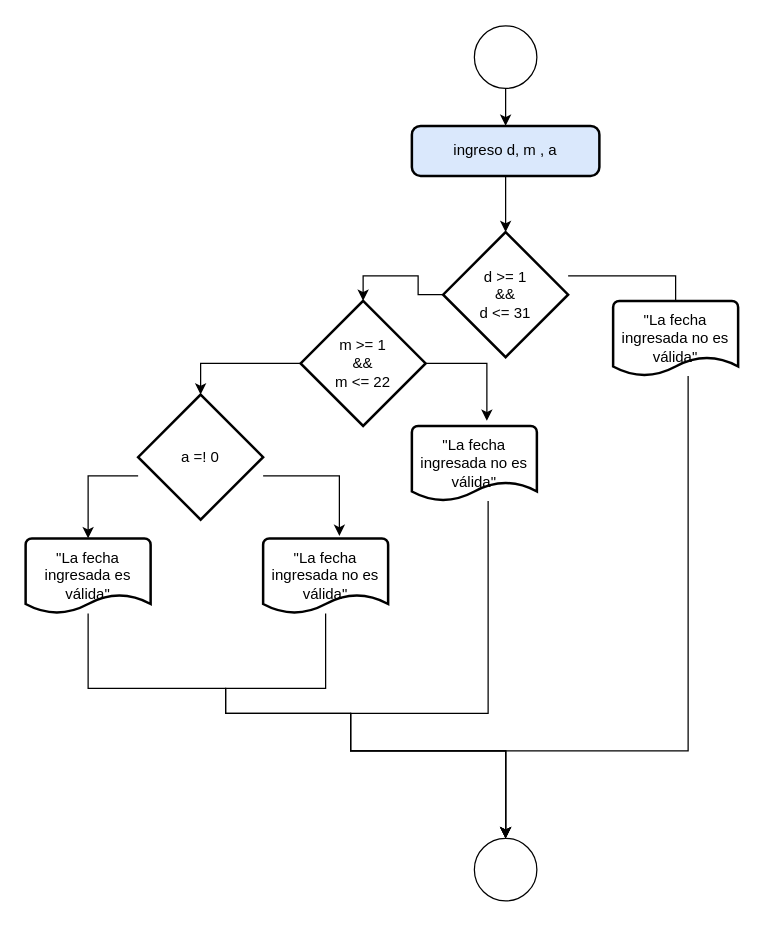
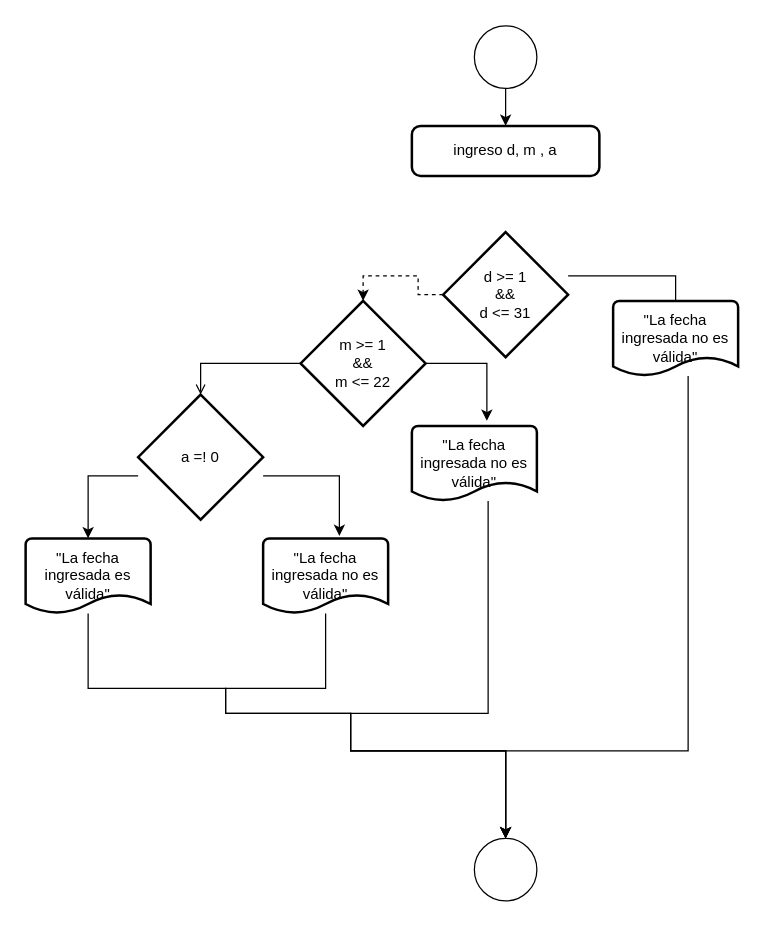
  <mxCell id="0" />
  <mxCell id="1" parent="0" />
  <mxCell id="2" style="edgeStyle=orthogonalEdgeStyle;rounded=0;orthogonalLoop=1;jettySize=auto;html=1;" edge="1" parent="1" source="3" target="6"><mxGeometry relative="1" as="geometry" /></mxCell>
  <mxCell id="3" value="" style="ellipse;whiteSpace=wrap;html=1;aspect=fixed;" vertex="1" parent="1"><mxGeometry x="379" y="20" width="50" height="50" as="geometry" /></mxCell>
  <mxCell id="4" value="" style="ellipse;whiteSpace=wrap;html=1;aspect=fixed;" vertex="1" parent="1"><mxGeometry x="379" y="670" width="50" height="50" as="geometry" /></mxCell>
- <mxCell id="5" style="edgeStyle=orthogonalEdgeStyle;rounded=0;orthogonalLoop=1;jettySize=auto;html=1;" edge="1" parent="1" source="6" target="9"><mxGeometry relative="1" as="geometry" /></mxCell>
- <mxCell id="6" value="ingreso d, m , a" style="rounded=1;whiteSpace=wrap;html=1;absoluteArcSize=1;arcSize=14;strokeWidth=2;fillColor=#dae8fc;" vertex="1" parent="1"><mxGeometry x="329" y="100" width="150" height="40" as="geometry" /></mxCell>
- <mxCell id="7" style="edgeStyle=orthogonalEdgeStyle;rounded=0;orthogonalLoop=1;jettySize=auto;html=1;entryX=0.5;entryY=0;entryDx=0;entryDy=0;entryPerimeter=0;" edge="1" parent="1" source="9" target="12"><mxGeometry relative="1" as="geometry" /></mxCell>
+ <mxCell id="6" value="ingreso d, m , a" style="rounded=1;whiteSpace=wrap;html=1;absoluteArcSize=1;arcSize=14;strokeWidth=2;" vertex="1" parent="1"><mxGeometry x="329" y="100" width="150" height="40" as="geometry" /></mxCell>
+ <mxCell id="7" style="edgeStyle=orthogonalEdgeStyle;rounded=0;orthogonalLoop=1;jettySize=auto;html=1;entryX=0.5;entryY=0;entryDx=0;entryDy=0;entryPerimeter=0;dashed=1;" edge="1" parent="1" source="9" target="12"><mxGeometry relative="1" as="geometry" /></mxCell>
  <mxCell id="8" style="edgeStyle=orthogonalEdgeStyle;rounded=0;orthogonalLoop=1;jettySize=auto;html=1;entryX=0.61;entryY=0;entryDx=0;entryDy=0;entryPerimeter=0;" edge="1" parent="1" source="9" target="23"><mxGeometry relative="1" as="geometry"><Array as="points"><mxPoint x="540" y="220" /><mxPoint x="540" y="280" /></Array></mxGeometry></mxCell>
  <mxCell id="9" value="d &amp;gt;= 1&lt;br&gt;&amp;amp;&amp;amp;&lt;br&gt;d &amp;lt;= 31" style="strokeWidth=2;html=1;shape=mxgraph.flowchart.decision;whiteSpace=wrap;" vertex="1" parent="1"><mxGeometry x="354" y="185" width="100" height="100" as="geometry" /></mxCell>
- <mxCell id="10" style="edgeStyle=orthogonalEdgeStyle;rounded=0;orthogonalLoop=1;jettySize=auto;html=1;entryX=0.5;entryY=0;entryDx=0;entryDy=0;entryPerimeter=0;" edge="1" parent="1" source="12" target="15"><mxGeometry relative="1" as="geometry" /></mxCell>
+ <mxCell id="10" style="edgeStyle=orthogonalEdgeStyle;rounded=0;orthogonalLoop=1;jettySize=auto;html=1;entryX=0.5;entryY=0;entryDx=0;entryDy=0;entryPerimeter=0;endArrow=open;" edge="1" parent="1" source="12" target="15"><mxGeometry relative="1" as="geometry" /></mxCell>
  <mxCell id="11" style="edgeStyle=orthogonalEdgeStyle;rounded=0;orthogonalLoop=1;jettySize=auto;html=1;entryX=0.6;entryY=-0.067;entryDx=0;entryDy=0;entryPerimeter=0;" edge="1" parent="1" source="12" target="21"><mxGeometry relative="1" as="geometry"><Array as="points"><mxPoint x="389" y="290" /></Array></mxGeometry></mxCell>
  <mxCell id="12" value="m &amp;gt;= 1&lt;br&gt;&amp;amp;&amp;amp;&lt;br&gt;m &amp;lt;= 22" style="strokeWidth=2;html=1;shape=mxgraph.flowchart.decision;whiteSpace=wrap;" vertex="1" parent="1"><mxGeometry x="240" y="240" width="100" height="100" as="geometry" /></mxCell>
  <mxCell id="13" style="edgeStyle=orthogonalEdgeStyle;rounded=0;orthogonalLoop=1;jettySize=auto;html=1;entryX=0.61;entryY=-0.033;entryDx=0;entryDy=0;entryPerimeter=0;" edge="1" parent="1" source="15" target="19"><mxGeometry relative="1" as="geometry"><Array as="points"><mxPoint x="271" y="380" /></Array></mxGeometry></mxCell>
  <mxCell id="14" style="edgeStyle=orthogonalEdgeStyle;rounded=0;orthogonalLoop=1;jettySize=auto;html=1;entryX=0.5;entryY=0;entryDx=0;entryDy=0;entryPerimeter=0;" edge="1" parent="1" source="15" target="17"><mxGeometry relative="1" as="geometry"><Array as="points"><mxPoint x="70" y="380" /></Array></mxGeometry></mxCell>
  <mxCell id="15" value="a =! 0" style="strokeWidth=2;html=1;shape=mxgraph.flowchart.decision;whiteSpace=wrap;" vertex="1" parent="1"><mxGeometry x="110" y="315" width="100" height="100" as="geometry" /></mxCell>
  <mxCell id="16" style="edgeStyle=orthogonalEdgeStyle;rounded=0;orthogonalLoop=1;jettySize=auto;html=1;entryX=0.5;entryY=0;entryDx=0;entryDy=0;" edge="1" parent="1" source="17" target="4"><mxGeometry relative="1" as="geometry"><Array as="points"><mxPoint x="70" y="550" /><mxPoint x="180" y="550" /><mxPoint x="180" y="570" /><mxPoint x="280" y="570" /><mxPoint x="280" y="600" /><mxPoint x="404" y="600" /></Array></mxGeometry></mxCell>
  <mxCell id="17" value="&quot;La fecha ingresada es válida&quot;" style="strokeWidth=2;html=1;shape=mxgraph.flowchart.document2;whiteSpace=wrap;size=0.25;" vertex="1" parent="1"><mxGeometry x="20" y="430" width="100" height="60" as="geometry" /></mxCell>
  <mxCell id="18" style="edgeStyle=orthogonalEdgeStyle;rounded=0;orthogonalLoop=1;jettySize=auto;html=1;entryX=0.5;entryY=0;entryDx=0;entryDy=0;" edge="1" parent="1" source="19" target="4"><mxGeometry relative="1" as="geometry"><Array as="points"><mxPoint x="260" y="550" /><mxPoint x="180" y="550" /><mxPoint x="180" y="570" /><mxPoint x="280" y="570" /><mxPoint x="280" y="600" /><mxPoint x="404" y="600" /></Array></mxGeometry></mxCell>
  <mxCell id="19" value="&quot;La fecha ingresada no es válida&quot;" style="strokeWidth=2;html=1;shape=mxgraph.flowchart.document2;whiteSpace=wrap;size=0.25;" vertex="1" parent="1"><mxGeometry x="210" y="430" width="100" height="60" as="geometry" /></mxCell>
  <mxCell id="20" style="edgeStyle=orthogonalEdgeStyle;rounded=0;orthogonalLoop=1;jettySize=auto;html=1;" edge="1" parent="1" source="21"><mxGeometry relative="1" as="geometry"><mxPoint x="404" y="670" as="targetPoint" /><Array as="points"><mxPoint x="390" y="570" /><mxPoint x="280" y="570" /><mxPoint x="280" y="600" /><mxPoint x="404" y="600" /></Array></mxGeometry></mxCell>
  <mxCell id="21" value="&quot;La fecha ingresada no es válida&quot;" style="strokeWidth=2;html=1;shape=mxgraph.flowchart.document2;whiteSpace=wrap;size=0.25;" vertex="1" parent="1"><mxGeometry x="329" y="340" width="100" height="60" as="geometry" /></mxCell>
  <mxCell id="22" style="edgeStyle=orthogonalEdgeStyle;rounded=0;orthogonalLoop=1;jettySize=auto;html=1;entryX=0.5;entryY=0;entryDx=0;entryDy=0;" edge="1" parent="1" source="23" target="4"><mxGeometry relative="1" as="geometry"><Array as="points"><mxPoint x="550" y="600" /><mxPoint x="404" y="600" /></Array></mxGeometry></mxCell>
  <mxCell id="23" value="&quot;La fecha ingresada no es válida&quot;" style="strokeWidth=2;html=1;shape=mxgraph.flowchart.document2;whiteSpace=wrap;size=0.25;" vertex="1" parent="1"><mxGeometry x="490" y="240" width="100" height="60" as="geometry" /></mxCell>
